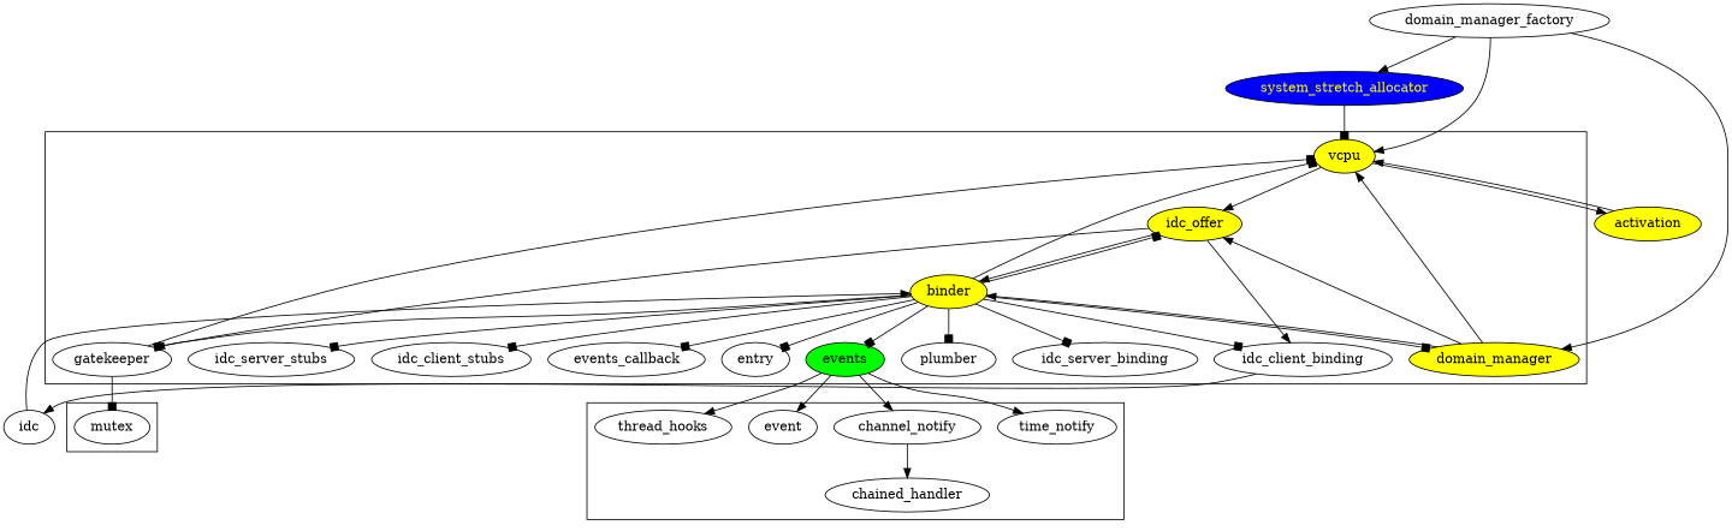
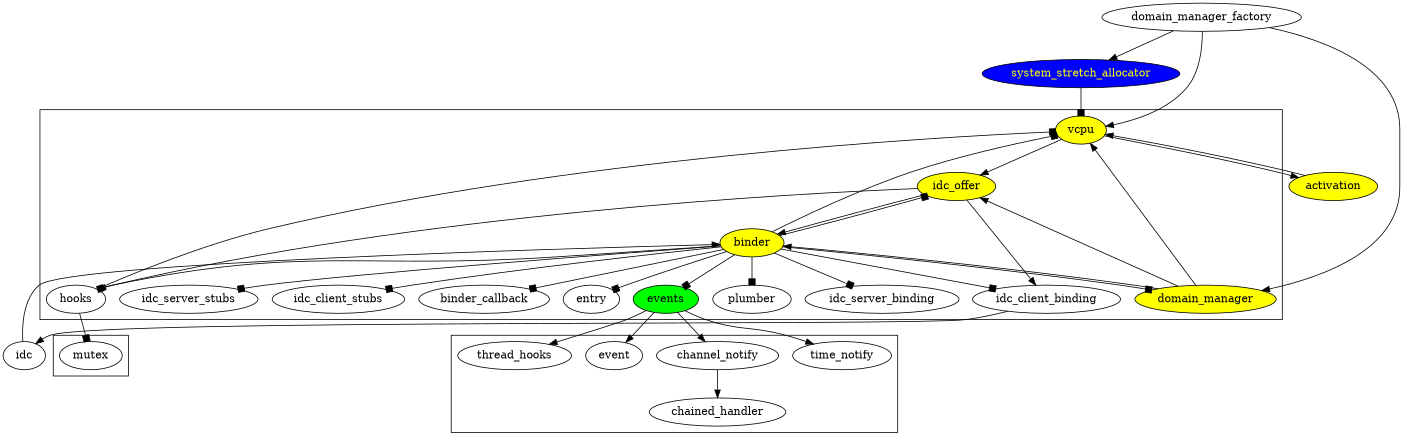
  digraph {
    vcpu [color=black fillcolor=yellow fontcolor=black style=filled]
    domain_manager [color=black fillcolor=yellow fontcolor=black style=filled]
    binder [color=black fillcolor=yellow fontcolor=black style=filled]
    idc_offer [color=black fillcolor=yellow fontcolor=black style=filled]
    idc_client_binding
-   gatekeeper
+   gatekeeper [label=hooks]
    plumber
    idc_server_binding
    idc_server_stubs
    idc_client_stubs
    events [fillcolor=green style=filled]
-   binder_callback [label=events_callback]
+   binder_callback
    entry
    mutex
    event
    thread_hooks
    time_notify
    channel_notify
    chained_handler
    activation [color=black fillcolor=yellow fontcolor=black style=filled]
    idc
    system_stretch_allocator [color=black fillcolor=blue fontcolor=yellow style=filled]
    domain_manager_factory
    subgraph cluster_1 {
      vcpu
      domain_manager
      binder
      idc_offer
      idc_client_binding
      gatekeeper
      plumber
      idc_server_binding
      idc_server_stubs
      idc_client_stubs
      events
      binder_callback
      entry
    }
    subgraph cluster_2 {
      mutex
    }
    subgraph cluster_3 {
      event
      thread_hooks
      time_notify
      channel_notify
      chained_handler
    }
    vcpu -> idc_offer
    vcpu -> activation
    domain_manager -> vcpu
    domain_manager -> binder
    domain_manager -> idc_offer
    binder -> vcpu [arrowhead=box]
    binder -> domain_manager [arrowhead=box]
    binder -> idc_offer [arrowhead=box]
    binder -> idc_client_binding [arrowhead=box]
    binder -> gatekeeper [arrowhead=box]
    binder -> plumber [arrowhead=box]
    binder -> idc_server_binding [arrowhead=box]
    binder -> idc_server_stubs [arrowhead=box]
    binder -> idc_client_stubs [arrowhead=box]
    binder -> events [arrowhead=box]
    binder -> binder_callback [arrowhead=box]
    binder -> entry [arrowhead=box]
    idc_offer -> binder
    idc_offer -> idc_client_binding
    idc_offer -> gatekeeper
    idc_client_binding -> idc
    gatekeeper -> vcpu [arrowhead=box]
    gatekeeper -> mutex [arrowhead=box]
    events -> event [arrowhead=normal]
    events -> thread_hooks
    events -> time_notify
    events -> channel_notify
    channel_notify -> chained_handler
    activation -> vcpu
    idc -> binder
    system_stretch_allocator -> vcpu [arrowhead=box]
    domain_manager_factory -> vcpu
    domain_manager_factory -> domain_manager
    domain_manager_factory -> system_stretch_allocator
  }
